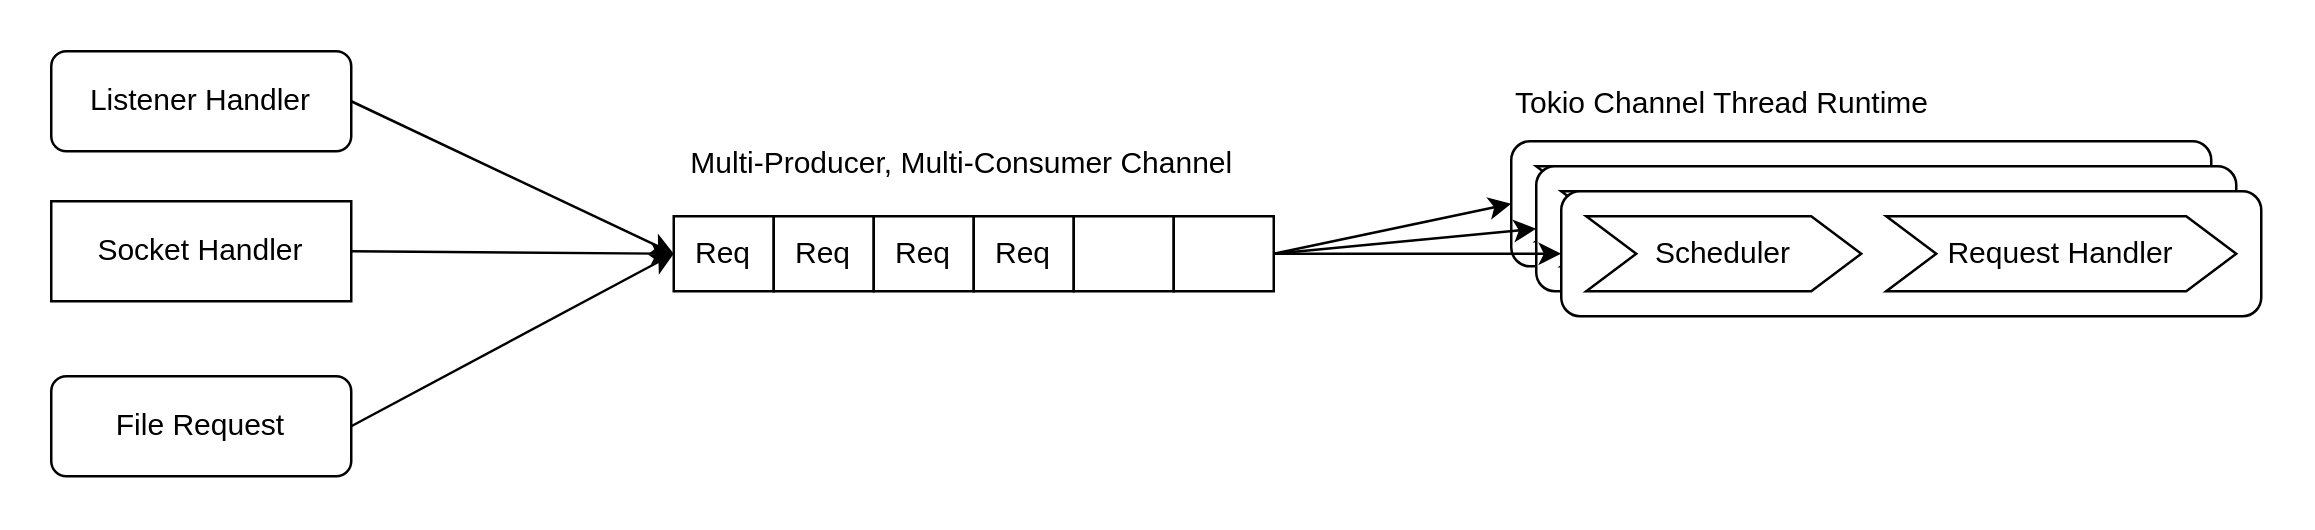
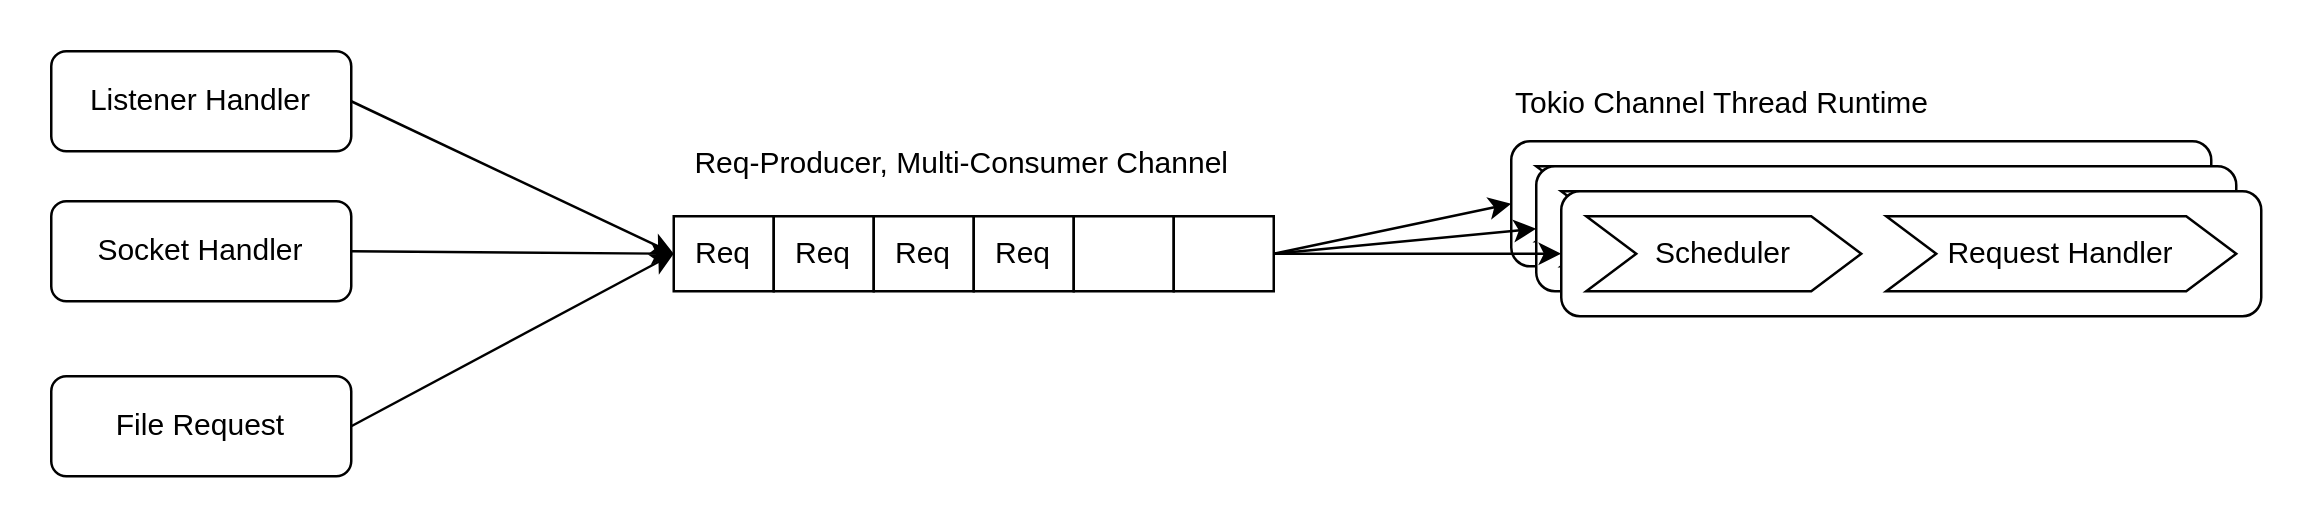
  <mxCell id="0" />
  <mxCell id="1" parent="0" />
  <mxCell id="2" value="Listener Handler" style="rounded=1;whiteSpace=wrap;html=1;" vertex="1" parent="1"><mxGeometry x="20" y="20" width="120" height="40" as="geometry" /></mxCell>
- <mxCell id="3" value="Socket Handler" style="whiteSpace=wrap;html=1;rounded=0;" vertex="1" parent="1"><mxGeometry x="20" y="80" width="120" height="40" as="geometry" /></mxCell>
+ <mxCell id="3" value="Socket Handler" style="rounded=1;whiteSpace=wrap;html=1;" vertex="1" parent="1"><mxGeometry x="20" y="80" width="120" height="40" as="geometry" /></mxCell>
  <mxCell id="4" value="File Request" style="rounded=1;whiteSpace=wrap;html=1;" vertex="1" parent="1"><mxGeometry x="20" y="150" width="120" height="40" as="geometry" /></mxCell>
  <mxCell id="5" value="" style="group" vertex="1" connectable="0" parent="1"><mxGeometry x="269" y="86" width="160" height="30" as="geometry" /></mxCell>
  <mxCell id="6" value="Req" style="rounded=0;whiteSpace=wrap;html=1;" vertex="1" parent="5"><mxGeometry width="40" height="30" as="geometry" /></mxCell>
  <mxCell id="7" value="Req" style="rounded=0;whiteSpace=wrap;html=1;" vertex="1" parent="5"><mxGeometry x="40" width="40" height="30" as="geometry" /></mxCell>
  <mxCell id="8" value="Req" style="rounded=0;whiteSpace=wrap;html=1;" vertex="1" parent="5"><mxGeometry x="80" width="40" height="30" as="geometry" /></mxCell>
  <mxCell id="9" value="Req" style="rounded=0;whiteSpace=wrap;html=1;" vertex="1" parent="5"><mxGeometry x="120" width="40" height="30" as="geometry" /></mxCell>
- <mxCell id="10" value="Multi-Producer, Multi-Consumer Channel" style="text;html=1;strokeColor=none;fillColor=none;align=center;verticalAlign=middle;whiteSpace=wrap;rounded=0;" vertex="1" parent="1"><mxGeometry x="269" y="50" width="231" height="30" as="geometry" /></mxCell>
+ <mxCell id="10" value="Req-Producer, Multi-Consumer Channel" style="text;html=1;strokeColor=none;fillColor=none;align=center;verticalAlign=middle;whiteSpace=wrap;rounded=0;" vertex="1" parent="1"><mxGeometry x="269" y="50" width="231" height="30" as="geometry" /></mxCell>
  <mxCell id="11" value="" style="rounded=0;whiteSpace=wrap;html=1;" vertex="1" parent="1"><mxGeometry x="429" y="86" width="40" height="30" as="geometry" /></mxCell>
  <mxCell id="12" value="" style="rounded=0;whiteSpace=wrap;html=1;" vertex="1" parent="1"><mxGeometry x="469" y="86" width="40" height="30" as="geometry" /></mxCell>
  <mxCell id="13" value="" style="endArrow=classic;html=1;rounded=0;exitX=1;exitY=0.5;exitDx=0;exitDy=0;entryX=0;entryY=0.5;entryDx=0;entryDy=0;" edge="1" parent="1" source="2" target="6"><mxGeometry width="50" height="50" relative="1" as="geometry"><mxPoint x="290" y="240" as="sourcePoint" /><mxPoint x="340" y="190" as="targetPoint" /></mxGeometry></mxCell>
  <mxCell id="14" value="" style="endArrow=classic;html=1;rounded=0;exitX=1;exitY=0.5;exitDx=0;exitDy=0;entryX=0;entryY=0.5;entryDx=0;entryDy=0;" edge="1" parent="1" source="3" target="6"><mxGeometry width="50" height="50" relative="1" as="geometry"><mxPoint x="150" y="30" as="sourcePoint" /><mxPoint x="279" y="111" as="targetPoint" /></mxGeometry></mxCell>
  <mxCell id="15" value="" style="endArrow=classic;html=1;rounded=0;exitX=1;exitY=0.5;exitDx=0;exitDy=0;entryX=0;entryY=0.5;entryDx=0;entryDy=0;" edge="1" parent="1" source="4" target="6"><mxGeometry width="50" height="50" relative="1" as="geometry"><mxPoint x="160" y="40" as="sourcePoint" /><mxPoint x="289" y="121" as="targetPoint" /></mxGeometry></mxCell>
  <mxCell id="16" value="" style="rounded=1;whiteSpace=wrap;html=1;" vertex="1" parent="1"><mxGeometry x="604" y="56" width="280" height="50" as="geometry" /></mxCell>
  <mxCell id="17" value="Scheduler" style="shape=step;perimeter=stepPerimeter;whiteSpace=wrap;html=1;fixedSize=1;" vertex="1" parent="1"><mxGeometry x="614" y="66" width="110" height="30" as="geometry" /></mxCell>
  <mxCell id="18" value="Tokio Channel Thread Runtime" style="text;html=1;strokeColor=none;fillColor=none;align=left;verticalAlign=middle;whiteSpace=wrap;rounded=0;" vertex="1" parent="1"><mxGeometry x="604" y="26" width="231" height="30" as="geometry" /></mxCell>
  <mxCell id="19" value="Request Handler" style="shape=step;perimeter=stepPerimeter;whiteSpace=wrap;html=1;fixedSize=1;" vertex="1" parent="1"><mxGeometry x="734" y="66" width="140" height="30" as="geometry" /></mxCell>
  <mxCell id="20" value="" style="rounded=1;whiteSpace=wrap;html=1;" vertex="1" parent="1"><mxGeometry x="614" y="66" width="280" height="50" as="geometry" /></mxCell>
  <mxCell id="21" value="Scheduler" style="shape=step;perimeter=stepPerimeter;whiteSpace=wrap;html=1;fixedSize=1;" vertex="1" parent="1"><mxGeometry x="624" y="76" width="110" height="30" as="geometry" /></mxCell>
  <mxCell id="22" value="Request Handler" style="shape=step;perimeter=stepPerimeter;whiteSpace=wrap;html=1;fixedSize=1;" vertex="1" parent="1"><mxGeometry x="744" y="76" width="140" height="30" as="geometry" /></mxCell>
  <mxCell id="23" value="" style="rounded=1;whiteSpace=wrap;html=1;" vertex="1" parent="1"><mxGeometry x="624" y="76" width="280" height="50" as="geometry" /></mxCell>
  <mxCell id="24" value="Scheduler" style="shape=step;perimeter=stepPerimeter;whiteSpace=wrap;html=1;fixedSize=1;" vertex="1" parent="1"><mxGeometry x="634" y="86" width="110" height="30" as="geometry" /></mxCell>
  <mxCell id="25" value="Request Handler" style="shape=step;perimeter=stepPerimeter;whiteSpace=wrap;html=1;fixedSize=1;" vertex="1" parent="1"><mxGeometry x="754" y="86" width="140" height="30" as="geometry" /></mxCell>
  <mxCell id="26" value="" style="endArrow=classic;html=1;rounded=0;exitX=1;exitY=0.5;exitDx=0;exitDy=0;entryX=0;entryY=0.5;entryDx=0;entryDy=0;" edge="1" parent="1" source="12" target="16"><mxGeometry width="50" height="50" relative="1" as="geometry"><mxPoint x="150" y="30" as="sourcePoint" /><mxPoint x="279" y="111" as="targetPoint" /></mxGeometry></mxCell>
  <mxCell id="27" value="" style="endArrow=classic;html=1;rounded=0;exitX=1;exitY=0.5;exitDx=0;exitDy=0;entryX=0;entryY=0.5;entryDx=0;entryDy=0;" edge="1" parent="1" source="12" target="20"><mxGeometry width="50" height="50" relative="1" as="geometry"><mxPoint x="160" y="40" as="sourcePoint" /><mxPoint x="289" y="121" as="targetPoint" /></mxGeometry></mxCell>
  <mxCell id="28" value="" style="endArrow=classic;html=1;rounded=0;exitX=1;exitY=0.5;exitDx=0;exitDy=0;entryX=0;entryY=0.5;entryDx=0;entryDy=0;" edge="1" parent="1" source="12" target="23"><mxGeometry width="50" height="50" relative="1" as="geometry"><mxPoint x="170" y="50" as="sourcePoint" /><mxPoint x="299" y="131" as="targetPoint" /></mxGeometry></mxCell>
